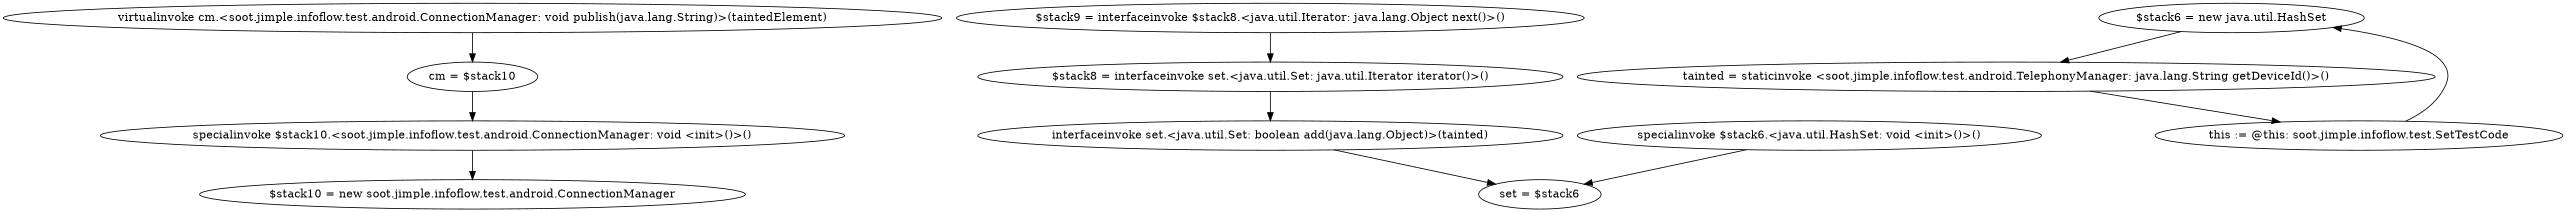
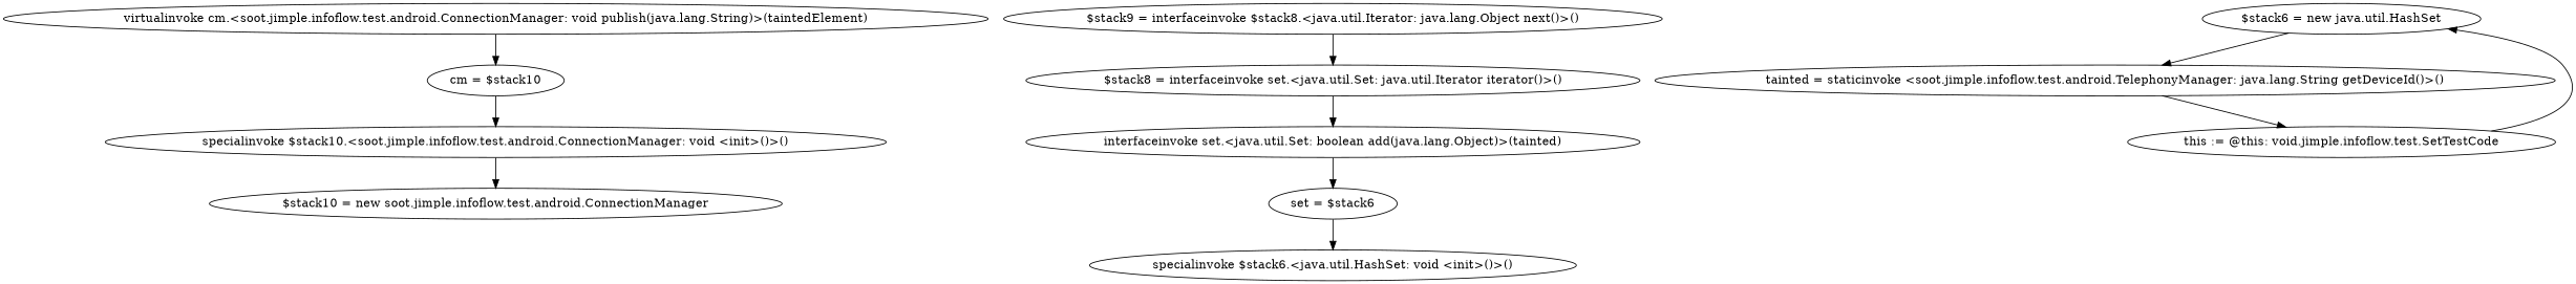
  digraph {
    "virtualinvoke cm.<soot.jimple.infoflow.test.android.ConnectionManager: void publish(java.lang.String)>(taintedElement)"
    "cm = $stack10"
    "specialinvoke $stack10.<soot.jimple.infoflow.test.android.ConnectionManager: void <init>()>()"
    "$stack10 = new soot.jimple.infoflow.test.android.ConnectionManager"
    "$stack9 = interfaceinvoke $stack8.<java.util.Iterator: java.lang.Object next()>()"
    "$stack8 = interfaceinvoke set.<java.util.Set: java.util.Iterator iterator()>()"
    "interfaceinvoke set.<java.util.Set: boolean add(java.lang.Object)>(tainted)"
    "set = $stack6"
    "specialinvoke $stack6.<java.util.HashSet: void <init>()>()"
    "$stack6 = new java.util.HashSet"
    "tainted = staticinvoke <soot.jimple.infoflow.test.android.TelephonyManager: java.lang.String getDeviceId()>()"
-   "this := @this: soot.jimple.infoflow.test.SetTestCode"
+   "this := @this: soot.jimple.infoflow.test.SetTestCode" [label="this := @this: void.jimple.infoflow.test.SetTestCode"]
    "virtualinvoke cm.<soot.jimple.infoflow.test.android.ConnectionManager: void publish(java.lang.String)>(taintedElement)" -> "cm = $stack10"
    "cm = $stack10" -> "specialinvoke $stack10.<soot.jimple.infoflow.test.android.ConnectionManager: void <init>()>()"
    "specialinvoke $stack10.<soot.jimple.infoflow.test.android.ConnectionManager: void <init>()>()" -> "$stack10 = new soot.jimple.infoflow.test.android.ConnectionManager"
    "$stack9 = interfaceinvoke $stack8.<java.util.Iterator: java.lang.Object next()>()" -> "$stack8 = interfaceinvoke set.<java.util.Set: java.util.Iterator iterator()>()"
    "$stack8 = interfaceinvoke set.<java.util.Set: java.util.Iterator iterator()>()" -> "interfaceinvoke set.<java.util.Set: boolean add(java.lang.Object)>(tainted)"
    "interfaceinvoke set.<java.util.Set: boolean add(java.lang.Object)>(tainted)" -> "set = $stack6"
-   "specialinvoke $stack6.<java.util.HashSet: void <init>()>()" -> "set = $stack6"
+   "set = $stack6" -> "specialinvoke $stack6.<java.util.HashSet: void <init>()>()"
    "$stack6 = new java.util.HashSet" -> "tainted = staticinvoke <soot.jimple.infoflow.test.android.TelephonyManager: java.lang.String getDeviceId()>()"
    "tainted = staticinvoke <soot.jimple.infoflow.test.android.TelephonyManager: java.lang.String getDeviceId()>()" -> "this := @this: soot.jimple.infoflow.test.SetTestCode"
    "this := @this: soot.jimple.infoflow.test.SetTestCode" -> "$stack6 = new java.util.HashSet"
  }
